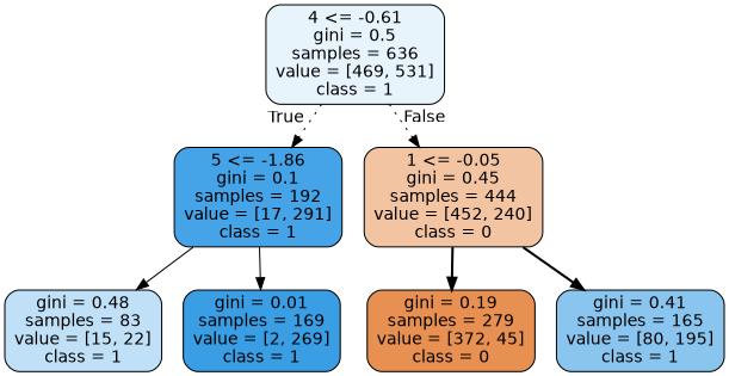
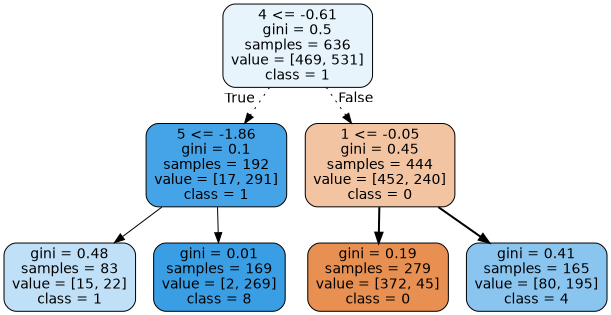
  digraph {
    node [color=black fontname=helvetica shape=box style="filled, rounded"]
    edge [fontname=helvetica style=dotted]
    n1 [fillcolor="#e8f4fc" label="4 <= -0.61\ngini = 0.5\nsamples = 636\nvalue = [469, 531]\nclass = 1"]
    n2 [fillcolor="#45a3e7" label="5 <= -1.86\ngini = 0.1\nsamples = 192\nvalue = [17, 291]\nclass = 1"]
    n3 [fillcolor="#f3c4a2" label="1 <= -0.05\ngini = 0.45\nsamples = 444\nvalue = [452, 240]\nclass = 0"]
    n4 [fillcolor="#c0e0f7" label="gini = 0.48\nsamples = 83\nvalue = [15, 22]\nclass = 1"]
-   n5 [fillcolor="#3a9ee5" label="gini = 0.01\nsamples = 169\nvalue = [2, 269]\nclass = 1"]
+   n5 [fillcolor="#3a9ee5" label="gini = 0.01\nsamples = 169\nvalue = [2, 269]\nclass = 8"]
    n6 [fillcolor="#e89051" label="gini = 0.19\nsamples = 279\nvalue = [372, 45]\nclass = 0"]
-   n7 [fillcolor="#8ac5f0" label="gini = 0.41\nsamples = 165\nvalue = [80, 195]\nclass = 1"]
+   n7 [fillcolor="#8ac5f0" label="gini = 0.41\nsamples = 165\nvalue = [80, 195]\nclass = 4"]
    n1 -> n2 [headlabel=True labelangle=45 labeldistance=2.5]
    n1 -> n3 [headlabel=False labelangle=-45 labeldistance=2.5]
    n2 -> n4 [style=solid]
    n2 -> n5 [style=solid]
    n3 -> n6 [style=bold]
    n3 -> n7 [style=bold]
  }
